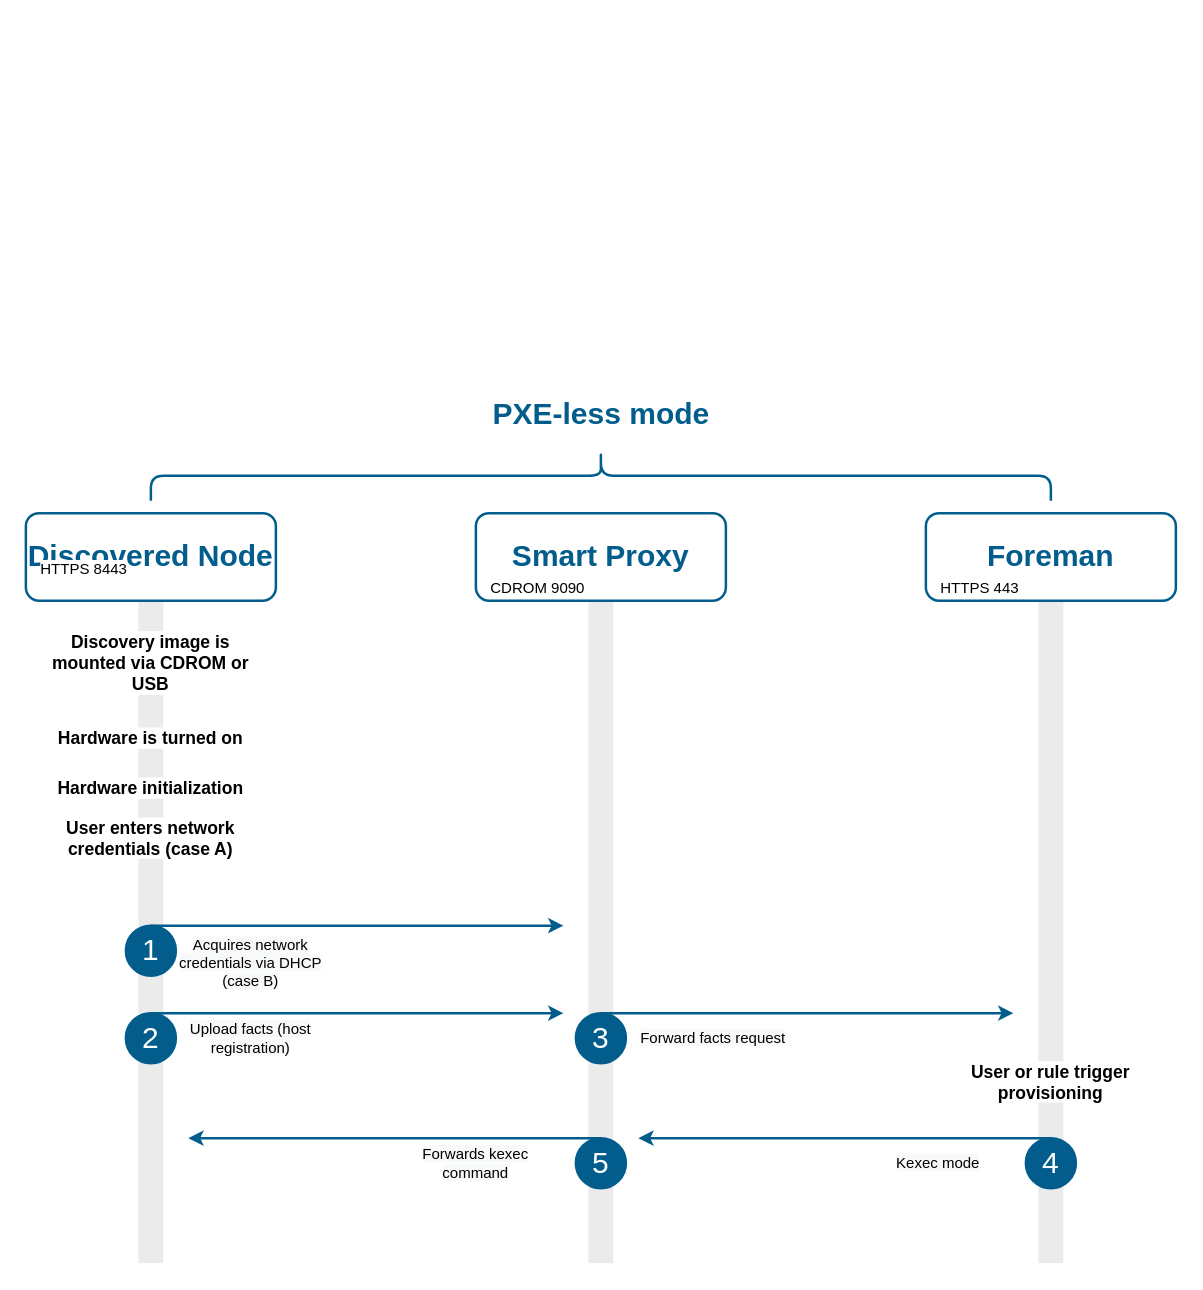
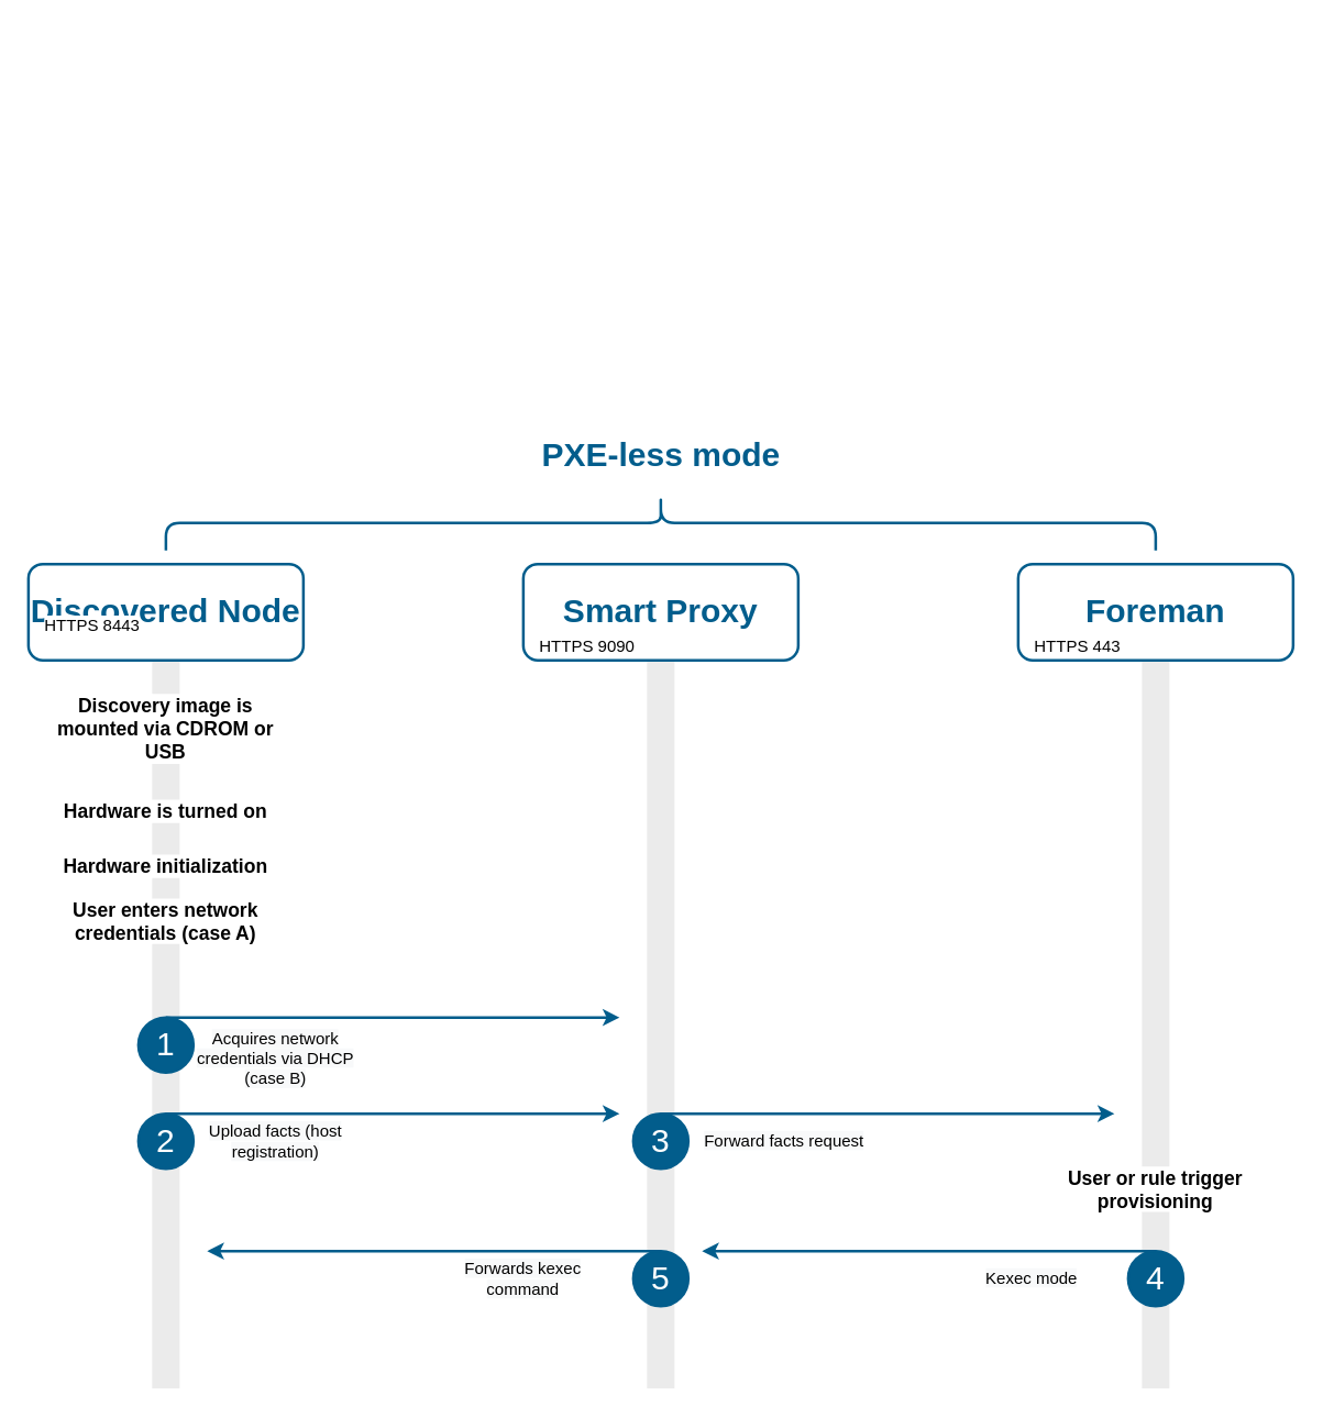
  <mxCell id="0" />
  <mxCell id="1" parent="0" />
  <mxCell id="2" value="" style="rounded=0;whiteSpace=wrap;html=1;strokeWidth=1;fontSize=18;fillColor=#CCCCCC;strokeColor=none;opacity=40;" parent="1" vertex="1"><mxGeometry x="830" y="480" width="20" height="530" as="geometry" /></mxCell>
  <mxCell id="3" value="" style="rounded=0;whiteSpace=wrap;html=1;strokeWidth=1;fontSize=18;fillColor=#CCCCCC;strokeColor=none;opacity=40;" parent="1" vertex="1"><mxGeometry x="470" y="480" width="20" height="530" as="geometry" /></mxCell>
  <mxCell id="4" value="" style="rounded=0;whiteSpace=wrap;html=1;strokeWidth=1;fontSize=18;fillColor=#CCCCCC;strokeColor=none;opacity=40;" parent="1" vertex="1"><mxGeometry x="110" y="480" width="20" height="530" as="geometry" /></mxCell>
  <mxCell id="5" value="Discovered Node" style="rounded=1;whiteSpace=wrap;html=1;fontSize=24;fontStyle=1;fontColor=#025D8C;fillColor=none;strokeColor=#025D8C;strokeWidth=2;" parent="1" vertex="1"><mxGeometry x="20" y="410" width="200" height="70" as="geometry" /></mxCell>
  <mxCell id="6" value="Smart Proxy" style="rounded=1;whiteSpace=wrap;html=1;fontSize=24;fontStyle=1;fontColor=#025D8C;fillColor=none;strokeColor=#025D8C;strokeWidth=2;" parent="1" vertex="1"><mxGeometry x="380" y="410" width="200" height="70" as="geometry" /></mxCell>
  <mxCell id="7" value="Foreman" style="rounded=1;whiteSpace=wrap;html=1;fontSize=24;fontStyle=1;fontColor=#025D8C;fillColor=none;strokeColor=#025D8C;strokeWidth=2;" parent="1" vertex="1"><mxGeometry x="740" y="410" width="200" height="70" as="geometry" /></mxCell>
  <mxCell id="8" value="&lt;span style=&quot;color: rgb(0 , 0 , 0) ; font-family: &amp;#34;helvetica&amp;#34; ; font-size: 14px ; font-style: normal ; letter-spacing: normal ; text-align: center ; text-indent: 0px ; text-transform: none ; word-spacing: 0px ; display: inline ; float: none&quot;&gt;Discovery image is mounted via CDROM or USB&lt;/span&gt;" style="rounded=1;whiteSpace=wrap;html=1;strokeColor=none;fillColor=none;fontSize=14;fontStyle=1;labelBackgroundColor=#FFFFFF;" parent="1" vertex="1"><mxGeometry x="40" y="520" width="160" height="20" as="geometry" /></mxCell>
  <mxCell id="9" value="1" style="ellipse;whiteSpace=wrap;html=1;fontSize=24;strokeWidth=2;strokeColor=#025D8C;fontColor=#FFFFFF;fillColor=#025D8C;" parent="1" vertex="1"><mxGeometry x="100" y="740" width="40" height="40" as="geometry" /></mxCell>
  <mxCell id="10" value="" style="endArrow=classic;html=1;fontSize=18;exitX=0.5;exitY=0;exitDx=0;exitDy=0;strokeWidth=2;strokeColor=#025D8C;" parent="1" source="9" edge="1"><mxGeometry width="50" height="50" relative="1" as="geometry"><mxPoint x="140" y="740" as="sourcePoint" /><mxPoint x="450" y="740" as="targetPoint" /></mxGeometry></mxCell>
  <mxCell id="11" value="&lt;span style=&quot;color: rgb(0 , 0 , 0) ; font-family: &amp;#34;helvetica&amp;#34; ; font-size: 12px ; font-style: normal ; font-weight: 400 ; letter-spacing: normal ; text-align: center ; text-indent: 0px ; text-transform: none ; word-spacing: 0px ; background-color: rgb(248 , 249 , 250) ; display: inline ; float: none&quot;&gt;Acquires network credentials via DHCP (case B)&lt;/span&gt;" style="rounded=0;whiteSpace=wrap;html=1;strokeColor=none;fillColor=none;" parent="1" vertex="1"><mxGeometry x="140" y="760" width="120" height="20" as="geometry" /></mxCell>
  <mxCell id="12" value="2" style="ellipse;whiteSpace=wrap;html=1;fontSize=24;strokeWidth=2;strokeColor=#025D8C;fontColor=#FFFFFF;fillColor=#025D8C;" parent="1" vertex="1"><mxGeometry x="100" y="810" width="40" height="40" as="geometry" /></mxCell>
  <mxCell id="13" value="" style="endArrow=classic;html=1;fontSize=18;exitX=0.5;exitY=0;exitDx=0;exitDy=0;strokeWidth=2;strokeColor=#025D8C;" parent="1" source="12" edge="1"><mxGeometry width="50" height="50" relative="1" as="geometry"><mxPoint x="140" y="810" as="sourcePoint" /><mxPoint x="450" y="810" as="targetPoint" /></mxGeometry></mxCell>
  <mxCell id="14" value="&lt;span style=&quot;color: rgb(0 , 0 , 0) ; font-family: &amp;#34;helvetica&amp;#34; ; font-size: 12px ; font-style: normal ; font-weight: 400 ; letter-spacing: normal ; text-align: center ; text-indent: 0px ; text-transform: none ; word-spacing: 0px ; background-color: rgb(248 , 249 , 250) ; display: inline ; float: none&quot;&gt;Upload facts (host registration)&lt;/span&gt;" style="rounded=0;whiteSpace=wrap;html=1;strokeColor=none;fillColor=none;" parent="1" vertex="1"><mxGeometry x="140" y="820" width="120" height="20" as="geometry" /></mxCell>
  <mxCell id="15" value="3" style="ellipse;whiteSpace=wrap;html=1;fontSize=24;strokeWidth=2;strokeColor=#025D8C;fontColor=#FFFFFF;fillColor=#025D8C;" parent="1" vertex="1"><mxGeometry x="460" y="810" width="40" height="40" as="geometry" /></mxCell>
  <mxCell id="16" value="" style="endArrow=classic;html=1;fontSize=18;exitX=0.5;exitY=0;exitDx=0;exitDy=0;strokeWidth=2;strokeColor=#025D8C;" parent="1" edge="1"><mxGeometry width="50" height="50" relative="1" as="geometry"><mxPoint x="480" y="810" as="sourcePoint" /><mxPoint x="810" y="810" as="targetPoint" /></mxGeometry></mxCell>
  <mxCell id="17" value="&lt;span style=&quot;color: rgb(0 , 0 , 0) ; font-family: &amp;#34;helvetica&amp;#34; ; font-size: 12px ; font-style: normal ; font-weight: 400 ; letter-spacing: normal ; text-align: center ; text-indent: 0px ; text-transform: none ; word-spacing: 0px ; background-color: rgb(248 , 249 , 250) ; display: inline ; float: none&quot;&gt;Forward facts request&lt;/span&gt;" style="rounded=0;whiteSpace=wrap;html=1;strokeColor=none;fillColor=none;" parent="1" vertex="1"><mxGeometry x="500" y="820" width="140" height="20" as="geometry" /></mxCell>
  <mxCell id="18" value="&lt;span style=&quot;color: rgb(0 , 0 , 0) ; font-family: &amp;#34;helvetica&amp;#34; ; font-size: 14px ; font-style: normal ; letter-spacing: normal ; text-align: center ; text-indent: 0px ; text-transform: none ; word-spacing: 0px ; display: inline ; float: none&quot;&gt;User or rule trigger provisioning&lt;/span&gt;" style="rounded=1;whiteSpace=wrap;html=1;strokeColor=none;fillColor=none;fontSize=14;fontStyle=1;labelBackgroundColor=#FFFFFF;" parent="1" vertex="1"><mxGeometry x="760" y="850" width="160" height="30" as="geometry" /></mxCell>
  <mxCell id="19" value="4" style="ellipse;whiteSpace=wrap;html=1;fontSize=24;strokeWidth=2;strokeColor=#025D8C;fontColor=#FFFFFF;fillColor=#025D8C;" parent="1" vertex="1"><mxGeometry x="820" y="910" width="40" height="40" as="geometry" /></mxCell>
  <mxCell id="20" value="" style="endArrow=classic;html=1;fontSize=18;exitX=0.5;exitY=0;exitDx=0;exitDy=0;strokeWidth=2;strokeColor=#025D8C;" parent="1" source="19" edge="1"><mxGeometry width="50" height="50" relative="1" as="geometry"><mxPoint x="560" y="920" as="sourcePoint" /><mxPoint x="510" y="910" as="targetPoint" /></mxGeometry></mxCell>
  <mxCell id="21" value="&lt;span style=&quot;color: rgb(0 , 0 , 0) ; font-family: &amp;#34;helvetica&amp;#34; ; font-size: 12px ; font-style: normal ; font-weight: 400 ; letter-spacing: normal ; text-align: center ; text-indent: 0px ; text-transform: none ; word-spacing: 0px ; background-color: rgb(248 , 249 , 250) ; display: inline ; float: none&quot;&gt;Kexec mode&lt;/span&gt;" style="rounded=0;whiteSpace=wrap;html=1;strokeColor=none;fillColor=none;" parent="1" vertex="1"><mxGeometry x="690" y="920" width="120" height="20" as="geometry" /></mxCell>
  <mxCell id="22" value="5" style="ellipse;whiteSpace=wrap;html=1;fontSize=24;strokeWidth=2;strokeColor=#025D8C;fontColor=#FFFFFF;fillColor=#025D8C;" parent="1" vertex="1"><mxGeometry x="460" y="910" width="40" height="40" as="geometry" /></mxCell>
  <mxCell id="23" value="" style="endArrow=classic;html=1;fontSize=18;exitX=0.5;exitY=0;exitDx=0;exitDy=0;strokeWidth=2;strokeColor=#025D8C;" parent="1" source="22" edge="1"><mxGeometry width="50" height="50" relative="1" as="geometry"><mxPoint x="200" y="920" as="sourcePoint" /><mxPoint x="150" y="910" as="targetPoint" /></mxGeometry></mxCell>
  <mxCell id="24" value="&lt;span style=&quot;color: rgb(0 , 0 , 0) ; font-family: &amp;#34;helvetica&amp;#34; ; font-size: 12px ; font-style: normal ; font-weight: 400 ; letter-spacing: normal ; text-align: center ; text-indent: 0px ; text-transform: none ; word-spacing: 0px ; background-color: rgb(248 , 249 , 250) ; display: inline ; float: none&quot;&gt;Forwards kexec command&lt;/span&gt;" style="rounded=0;whiteSpace=wrap;html=1;strokeColor=none;fillColor=none;" parent="1" vertex="1"><mxGeometry x="320" y="920" width="120" height="20" as="geometry" /></mxCell>
  <mxCell id="25" value="&lt;span style=&quot;color: rgb(0, 0, 0); font-family: helvetica; font-size: 12px; font-style: normal; letter-spacing: normal; text-indent: 0px; text-transform: none; word-spacing: 0px; display: inline; float: none;&quot;&gt;HTTPS 8443&lt;/span&gt;" style="rounded=1;whiteSpace=wrap;html=1;strokeColor=none;fillColor=none;fontSize=12;fontStyle=0;labelBackgroundColor=#FFFFFF;align=left;" parent="1" vertex="1"><mxGeometry x="30" y="445" width="150" height="20" as="geometry" /></mxCell>
- <mxCell id="26" value="&lt;span style=&quot;color: rgb(0 , 0 , 0) ; font-family: &amp;#34;helvetica&amp;#34; ; font-size: 12px ; font-style: normal ; letter-spacing: normal ; text-indent: 0px ; text-transform: none ; word-spacing: 0px ; display: inline ; float: none&quot;&gt;CDROM 9090&lt;/span&gt;" style="rounded=1;whiteSpace=wrap;html=1;strokeColor=none;fillColor=none;fontSize=12;fontStyle=0;labelBackgroundColor=#FFFFFF;align=left;" parent="1" vertex="1"><mxGeometry x="390" y="460" width="150" height="20" as="geometry" /></mxCell>
+ <mxCell id="26" value="&lt;span style=&quot;color: rgb(0 , 0 , 0) ; font-family: &amp;#34;helvetica&amp;#34; ; font-size: 12px ; font-style: normal ; letter-spacing: normal ; text-indent: 0px ; text-transform: none ; word-spacing: 0px ; display: inline ; float: none&quot;&gt;HTTPS 9090&lt;/span&gt;" style="rounded=1;whiteSpace=wrap;html=1;strokeColor=none;fillColor=none;fontSize=12;fontStyle=0;labelBackgroundColor=#FFFFFF;align=left;" parent="1" vertex="1"><mxGeometry x="390" y="460" width="150" height="20" as="geometry" /></mxCell>
  <mxCell id="27" value="&lt;span style=&quot;color: rgb(0 , 0 , 0) ; font-family: &amp;#34;helvetica&amp;#34; ; font-size: 12px ; font-style: normal ; letter-spacing: normal ; text-indent: 0px ; text-transform: none ; word-spacing: 0px ; display: inline ; float: none&quot;&gt;HTTPS 443&lt;/span&gt;" style="rounded=1;whiteSpace=wrap;html=1;strokeColor=none;fillColor=none;fontSize=12;fontStyle=0;labelBackgroundColor=#FFFFFF;align=left;" parent="1" vertex="1"><mxGeometry x="750" y="460" width="150" height="20" as="geometry" /></mxCell>
  <mxCell id="28" value="&lt;meta charset=&quot;utf-8&quot; style=&quot;font-size: 14px;&quot;&gt;&lt;span style=&quot;color: rgb(0, 0, 0); font-family: helvetica; font-size: 14px; font-style: normal; letter-spacing: normal; text-align: center; text-indent: 0px; text-transform: none; word-spacing: 0px; display: inline; float: none;&quot;&gt;Hardware is turned on&lt;/span&gt;" style="rounded=1;whiteSpace=wrap;html=1;strokeColor=none;fillColor=none;fontSize=14;fontStyle=1;labelBackgroundColor=#FFFFFF;" parent="1" vertex="1"><mxGeometry x="40" y="580" width="160" height="20" as="geometry" /></mxCell>
  <mxCell id="29" value="&lt;span style=&quot;color: rgb(0 , 0 , 0) ; font-family: &amp;#34;helvetica&amp;#34; ; font-size: 14px ; font-style: normal ; letter-spacing: normal ; text-align: center ; text-indent: 0px ; text-transform: none ; word-spacing: 0px ; display: inline ; float: none&quot;&gt;Hardware initialization&lt;/span&gt;" style="rounded=1;whiteSpace=wrap;html=1;strokeColor=none;fillColor=none;fontSize=14;fontStyle=1;labelBackgroundColor=#FFFFFF;" parent="1" vertex="1"><mxGeometry x="40" y="620" width="160" height="20" as="geometry" /></mxCell>
  <mxCell id="30" value="&lt;span style=&quot;color: rgb(0 , 0 , 0) ; font-family: &amp;#34;helvetica&amp;#34; ; font-size: 14px ; font-style: normal ; letter-spacing: normal ; text-align: center ; text-indent: 0px ; text-transform: none ; word-spacing: 0px ; display: inline ; float: none&quot;&gt;User enters network credentials (case A)&lt;/span&gt;" style="rounded=1;whiteSpace=wrap;html=1;strokeColor=none;fillColor=none;fontSize=14;fontStyle=1;labelBackgroundColor=#FFFFFF;" parent="1" vertex="1"><mxGeometry x="40" y="660" width="160" height="20" as="geometry" /></mxCell>
  <mxCell id="31" value="PXE-less mode" style="text;html=1;align=center;verticalAlign=middle;resizable=0;points=[];autosize=1;fontSize=24;fontColor=#025D8C;fontStyle=1" vertex="1" parent="1"><mxGeometry x="385" y="316" width="190" height="30" as="geometry" /></mxCell>
  <mxCell id="32" value="" style="shape=curlyBracket;whiteSpace=wrap;html=1;rounded=1;strokeColor=#025D8C;rotation=90;strokeWidth=2;" vertex="1" parent="1"><mxGeometry x="460" y="20" width="40" height="720" as="geometry" /></mxCell>
